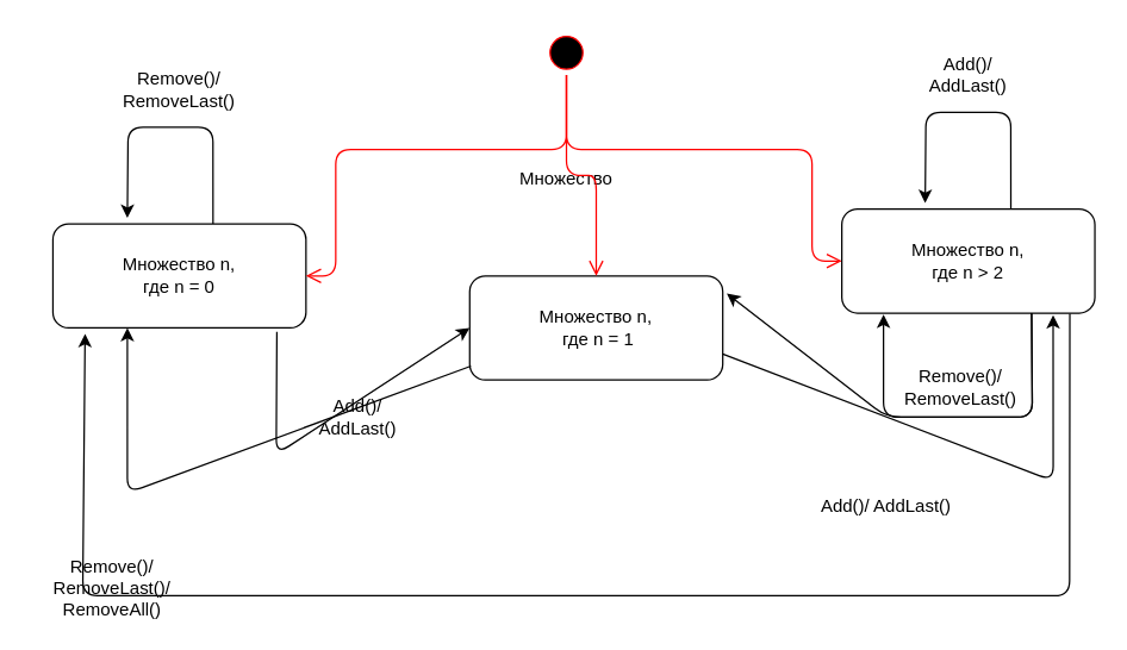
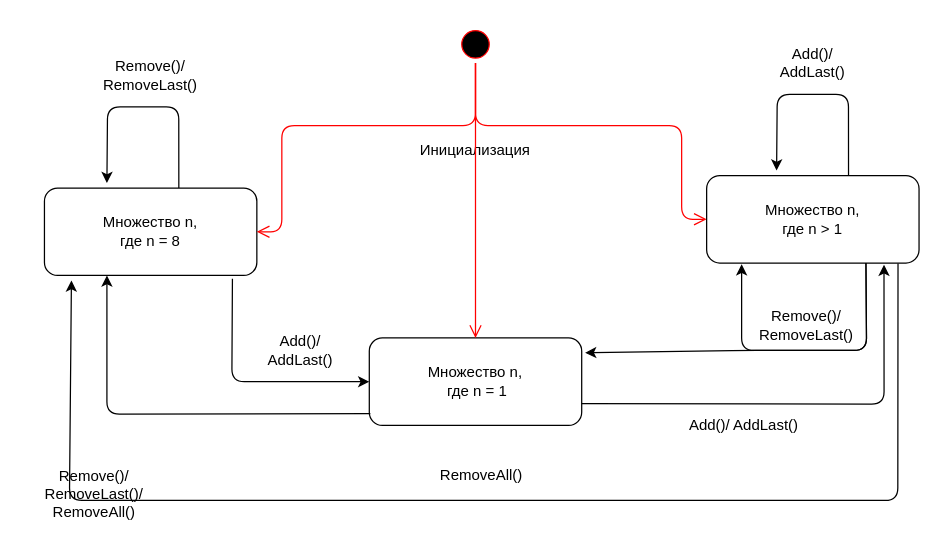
  <mxCell id="0" />
  <mxCell id="1" parent="0" />
  <mxCell id="2" value="" style="ellipse;html=1;shape=startState;fillColor=#000000;strokeColor=#ff0000;rotation=-90;" vertex="1" parent="1"><mxGeometry x="365" y="20" width="30" height="30" as="geometry" /></mxCell>
  <mxCell id="3" value="" style="edgeStyle=orthogonalEdgeStyle;html=1;verticalAlign=bottom;endArrow=open;endSize=8;strokeColor=#ff0000;entryX=0;entryY=0.5;entryDx=0;entryDy=0;exitX=0;exitY=0.5;exitDx=0;exitDy=0;" edge="1" source="2" parent="1" target="4"><mxGeometry relative="1" as="geometry"><mxPoint x="165" y="205" as="targetPoint" /><mxPoint x="95" y="205" as="sourcePoint" /><Array as="points"><mxPoint x="380" y="100" /><mxPoint x="545" y="100" /></Array></mxGeometry></mxCell>
- <mxCell id="4" value="Множество n, &lt;br&gt;где n &amp;gt; 2" style="rounded=1;whiteSpace=wrap;html=1;" vertex="1" parent="1"><mxGeometry x="565" y="140" width="170" height="70" as="geometry" /></mxCell>
- <mxCell id="5" value="Множество n, &lt;br&gt;где n = 0" style="rounded=1;whiteSpace=wrap;html=1;" vertex="1" parent="1"><mxGeometry x="35" y="150" width="170" height="70" as="geometry" /></mxCell>
- <mxCell id="6" value="Множество" style="text;html=1;strokeColor=none;fillColor=none;align=center;verticalAlign=middle;whiteSpace=wrap;rounded=0;" vertex="1" parent="1"><mxGeometry x="330" y="110" width="100" height="20" as="geometry" /></mxCell>
+ <mxCell id="4" value="Множество n, &lt;br&gt;где n &amp;gt; 1" style="rounded=1;whiteSpace=wrap;html=1;" vertex="1" parent="1"><mxGeometry x="565" y="140" width="170" height="70" as="geometry" /></mxCell>
+ <mxCell id="5" value="Множество n, &lt;br&gt;где n = 8" style="rounded=1;whiteSpace=wrap;html=1;" vertex="1" parent="1"><mxGeometry x="35" y="150" width="170" height="70" as="geometry" /></mxCell>
+ <mxCell id="6" value="Инициализация" style="text;html=1;strokeColor=none;fillColor=none;align=center;verticalAlign=middle;whiteSpace=wrap;rounded=0;" vertex="1" parent="1"><mxGeometry x="330" y="110" width="100" height="20" as="geometry" /></mxCell>
  <mxCell id="7" value="" style="edgeStyle=orthogonalEdgeStyle;html=1;verticalAlign=bottom;endArrow=open;endSize=8;strokeColor=#ff0000;entryX=1;entryY=0.5;entryDx=0;entryDy=0;exitX=0;exitY=0.5;exitDx=0;exitDy=0;" edge="1" parent="1" source="2" target="5"><mxGeometry relative="1" as="geometry"><mxPoint x="555" y="185" as="targetPoint" /><mxPoint x="390" y="60" as="sourcePoint" /><Array as="points"><mxPoint x="380" y="100" /><mxPoint x="225" y="100" /></Array></mxGeometry></mxCell>
- <mxCell id="8" value="Множество n,&lt;br&gt;&amp;nbsp;где n = 1" style="rounded=1;whiteSpace=wrap;html=1;" vertex="1" parent="1"><mxGeometry x="315" y="185" width="170" height="70" as="geometry" /></mxCell>
+ <mxCell id="8" value="Множество n,&lt;br&gt;&amp;nbsp;где n = 1" style="rounded=1;whiteSpace=wrap;html=1;" vertex="1" parent="1"><mxGeometry x="295" y="270" width="170" height="70" as="geometry" /></mxCell>
  <mxCell id="9" value="" style="edgeStyle=orthogonalEdgeStyle;html=1;verticalAlign=bottom;endArrow=open;endSize=8;strokeColor=#ff0000;entryX=0.5;entryY=0;entryDx=0;entryDy=0;exitX=0;exitY=0.5;exitDx=0;exitDy=0;" edge="1" parent="1" source="2" target="8"><mxGeometry relative="1" as="geometry"><mxPoint x="575" y="185" as="targetPoint" /><mxPoint x="390" y="60" as="sourcePoint" /><Array as="points" /></mxGeometry></mxCell>
  <mxCell id="10" value="" style="endArrow=classic;html=1;entryX=0;entryY=0.5;entryDx=0;entryDy=0;exitX=0.885;exitY=1.037;exitDx=0;exitDy=0;exitPerimeter=0;" edge="1" parent="1" source="5" target="8"><mxGeometry width="50" height="50" relative="1" as="geometry"><mxPoint x="95" y="320" as="sourcePoint" /><mxPoint x="145" y="270" as="targetPoint" /><Array as="points"><mxPoint x="185" y="305" /></Array></mxGeometry></mxCell>
  <mxCell id="11" value="" style="endArrow=classic;html=1;entryX=1.016;entryY=0.169;entryDx=0;entryDy=0;exitX=0.75;exitY=1;exitDx=0;exitDy=0;entryPerimeter=0;" edge="1" parent="1" source="4" target="8"><mxGeometry width="50" height="50" relative="1" as="geometry"><mxPoint x="615" y="310" as="sourcePoint" /><mxPoint x="665" y="260" as="targetPoint" /><Array as="points"><mxPoint x="693" y="280" /><mxPoint x="595" y="280" /></Array></mxGeometry></mxCell>
  <mxCell id="12" value="" style="endArrow=classic;html=1;exitX=0.75;exitY=1;exitDx=0;exitDy=0;" edge="1" parent="1" source="4"><mxGeometry width="50" height="50" relative="1" as="geometry"><mxPoint x="650" y="210" as="sourcePoint" /><mxPoint x="593" y="211" as="targetPoint" /><Array as="points"><mxPoint x="693" y="280" /><mxPoint x="593" y="280" /></Array></mxGeometry></mxCell>
  <mxCell id="13" value="" style="endArrow=classic;html=1;exitX=0.668;exitY=0;exitDx=0;exitDy=0;exitPerimeter=0;" edge="1" parent="1" source="4"><mxGeometry width="50" height="50" relative="1" as="geometry"><mxPoint x="679" y="136" as="sourcePoint" /><mxPoint x="621" y="136" as="targetPoint" /><Array as="points"><mxPoint x="678.5" y="75" /><mxPoint x="621.5" y="75" /></Array></mxGeometry></mxCell>
  <mxCell id="14" value="" style="endArrow=classic;html=1;exitX=0.668;exitY=0;exitDx=0;exitDy=0;exitPerimeter=0;" edge="1" parent="1"><mxGeometry width="50" height="50" relative="1" as="geometry"><mxPoint x="142.56" y="150" as="sourcePoint" /><mxPoint x="85" y="146" as="targetPoint" /><Array as="points"><mxPoint x="142.5" y="85" /><mxPoint x="85.5" y="85" /></Array></mxGeometry></mxCell>
  <mxCell id="15" value="Add()/&lt;br&gt;AddLast()" style="text;html=1;strokeColor=none;fillColor=none;align=center;verticalAlign=middle;whiteSpace=wrap;rounded=0;" vertex="1" parent="1"><mxGeometry x="195" y="260" width="90" height="40" as="geometry" /></mxCell>
  <mxCell id="16" value="Add()/&lt;br&gt;AddLast()" style="text;html=1;strokeColor=none;fillColor=none;align=center;verticalAlign=middle;whiteSpace=wrap;rounded=0;" vertex="1" parent="1"><mxGeometry x="605" y="30" width="90" height="40" as="geometry" /></mxCell>
  <mxCell id="17" value="Remove()/&lt;br&gt;RemoveLast()" style="text;html=1;strokeColor=none;fillColor=none;align=center;verticalAlign=middle;whiteSpace=wrap;rounded=0;" vertex="1" parent="1"><mxGeometry x="75" y="40" width="90" height="40" as="geometry" /></mxCell>
  <mxCell id="18" value="Remove()/&lt;br&gt;RemoveLast()" style="text;html=1;strokeColor=none;fillColor=none;align=center;verticalAlign=middle;whiteSpace=wrap;rounded=0;" vertex="1" parent="1"><mxGeometry x="595" y="240" width="100" height="40" as="geometry" /></mxCell>
  <mxCell id="19" value="" style="endArrow=classic;html=1;exitX=1;exitY=0.75;exitDx=0;exitDy=0;entryX=0.835;entryY=1.02;entryDx=0;entryDy=0;entryPerimeter=0;" edge="1" parent="1" source="8" target="4"><mxGeometry width="50" height="50" relative="1" as="geometry"><mxPoint x="385" y="230" as="sourcePoint" /><mxPoint x="735" y="323" as="targetPoint" /><Array as="points"><mxPoint x="707" y="323" /></Array></mxGeometry></mxCell>
  <mxCell id="20" value="Add()/ AddLast()" style="text;html=1;strokeColor=none;fillColor=none;align=center;verticalAlign=middle;whiteSpace=wrap;rounded=0;" vertex="1" parent="1"><mxGeometry x="535" y="320" width="120" height="40" as="geometry" /></mxCell>
  <mxCell id="21" value="" style="endArrow=classic;html=1;entryX=0.127;entryY=1.057;entryDx=0;entryDy=0;exitX=0.901;exitY=1.006;exitDx=0;exitDy=0;entryPerimeter=0;exitPerimeter=0;" edge="1" parent="1" source="4" target="5"><mxGeometry width="50" height="50" relative="1" as="geometry"><mxPoint x="385" y="230" as="sourcePoint" /><mxPoint x="435" y="180" as="targetPoint" /><Array as="points"><mxPoint x="718" y="400" /><mxPoint x="55" y="400" /></Array></mxGeometry></mxCell>
+ <mxCell id="22" value="RemoveAll()" style="text;html=1;strokeColor=none;fillColor=none;align=center;verticalAlign=middle;whiteSpace=wrap;rounded=0;" vertex="1" parent="1"><mxGeometry x="340" y="360" width="90" height="40" as="geometry" /></mxCell>
  <mxCell id="23" value="" style="endArrow=classic;html=1;exitX=0.005;exitY=0.866;exitDx=0;exitDy=0;exitPerimeter=0;" edge="1" parent="1" source="8"><mxGeometry width="50" height="50" relative="1" as="geometry"><mxPoint x="85" y="340" as="sourcePoint" /><mxPoint x="85" y="220" as="targetPoint" /><Array as="points"><mxPoint x="85" y="331" /></Array></mxGeometry></mxCell>
  <mxCell id="24" value="Remove()/&lt;br&gt;RemoveLast()/&lt;br&gt;RemoveAll()" style="text;html=1;strokeColor=none;fillColor=none;align=center;verticalAlign=middle;whiteSpace=wrap;rounded=0;" vertex="1" parent="1"><mxGeometry x="20" y="375" width="110" height="40" as="geometry" /></mxCell>
